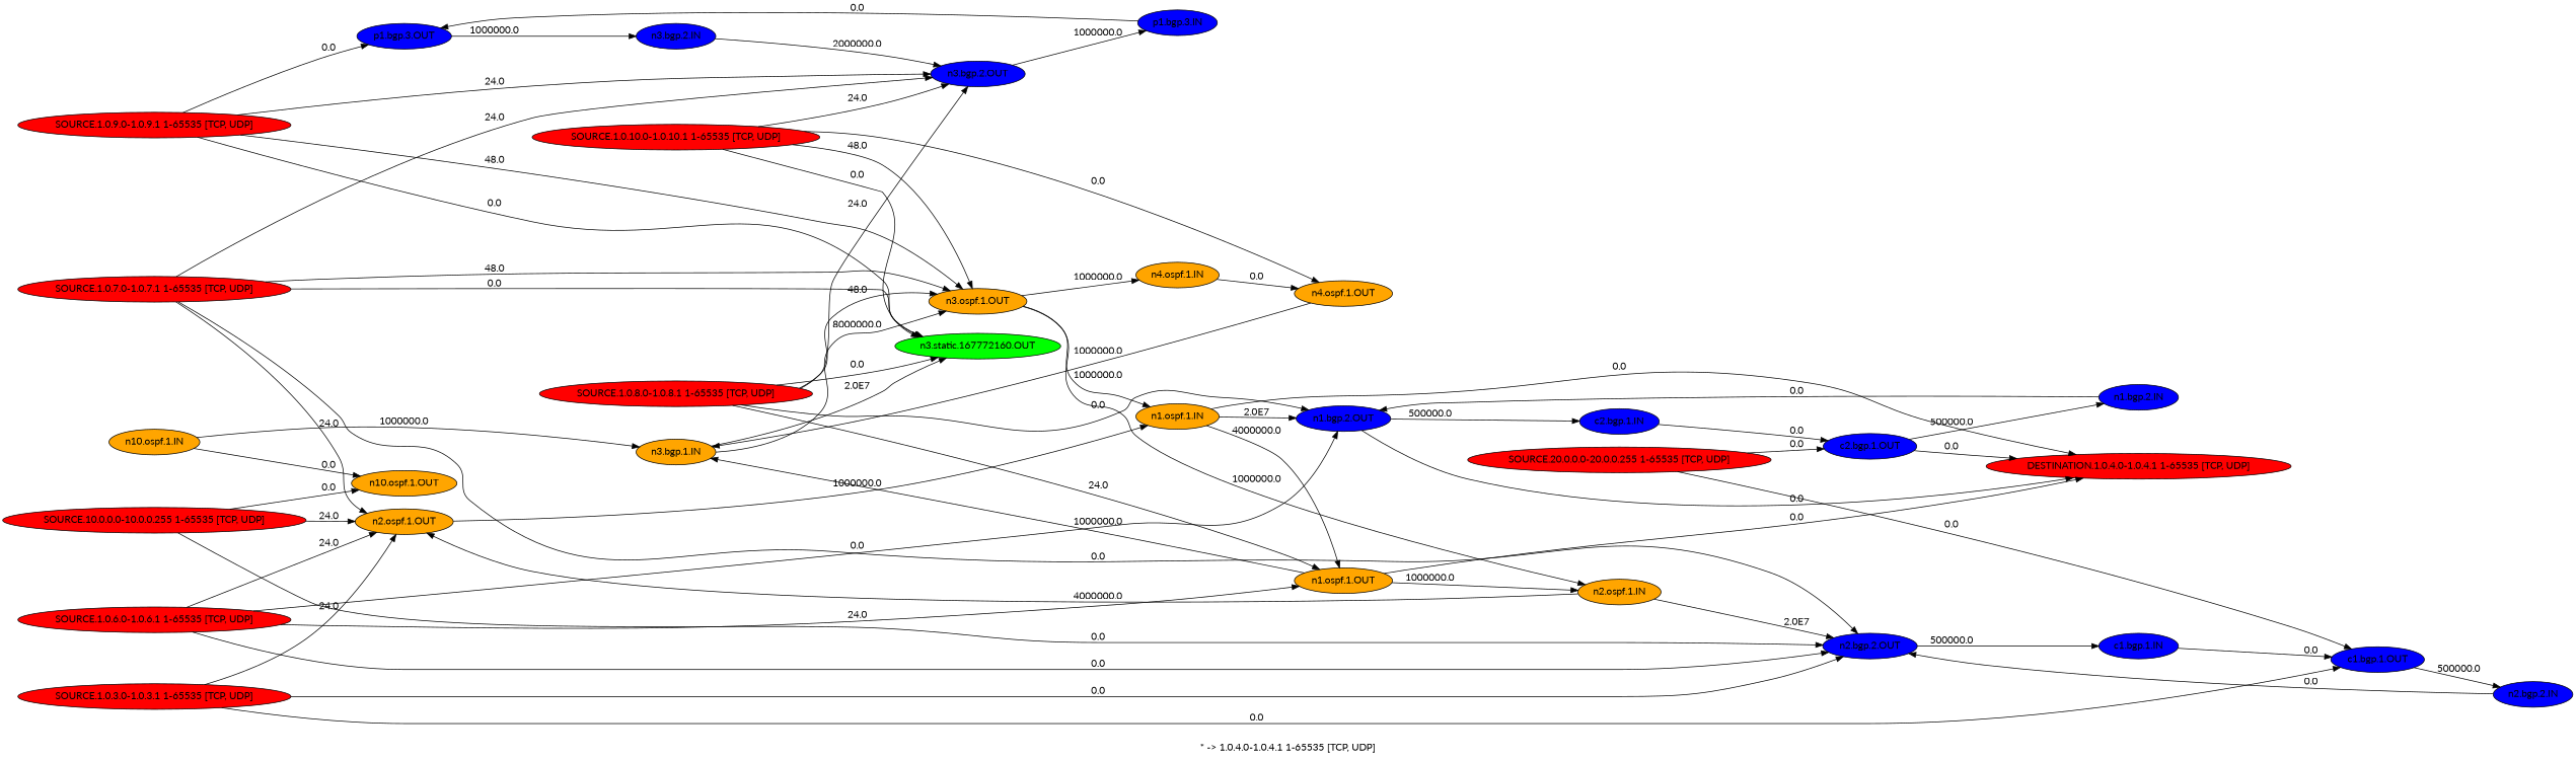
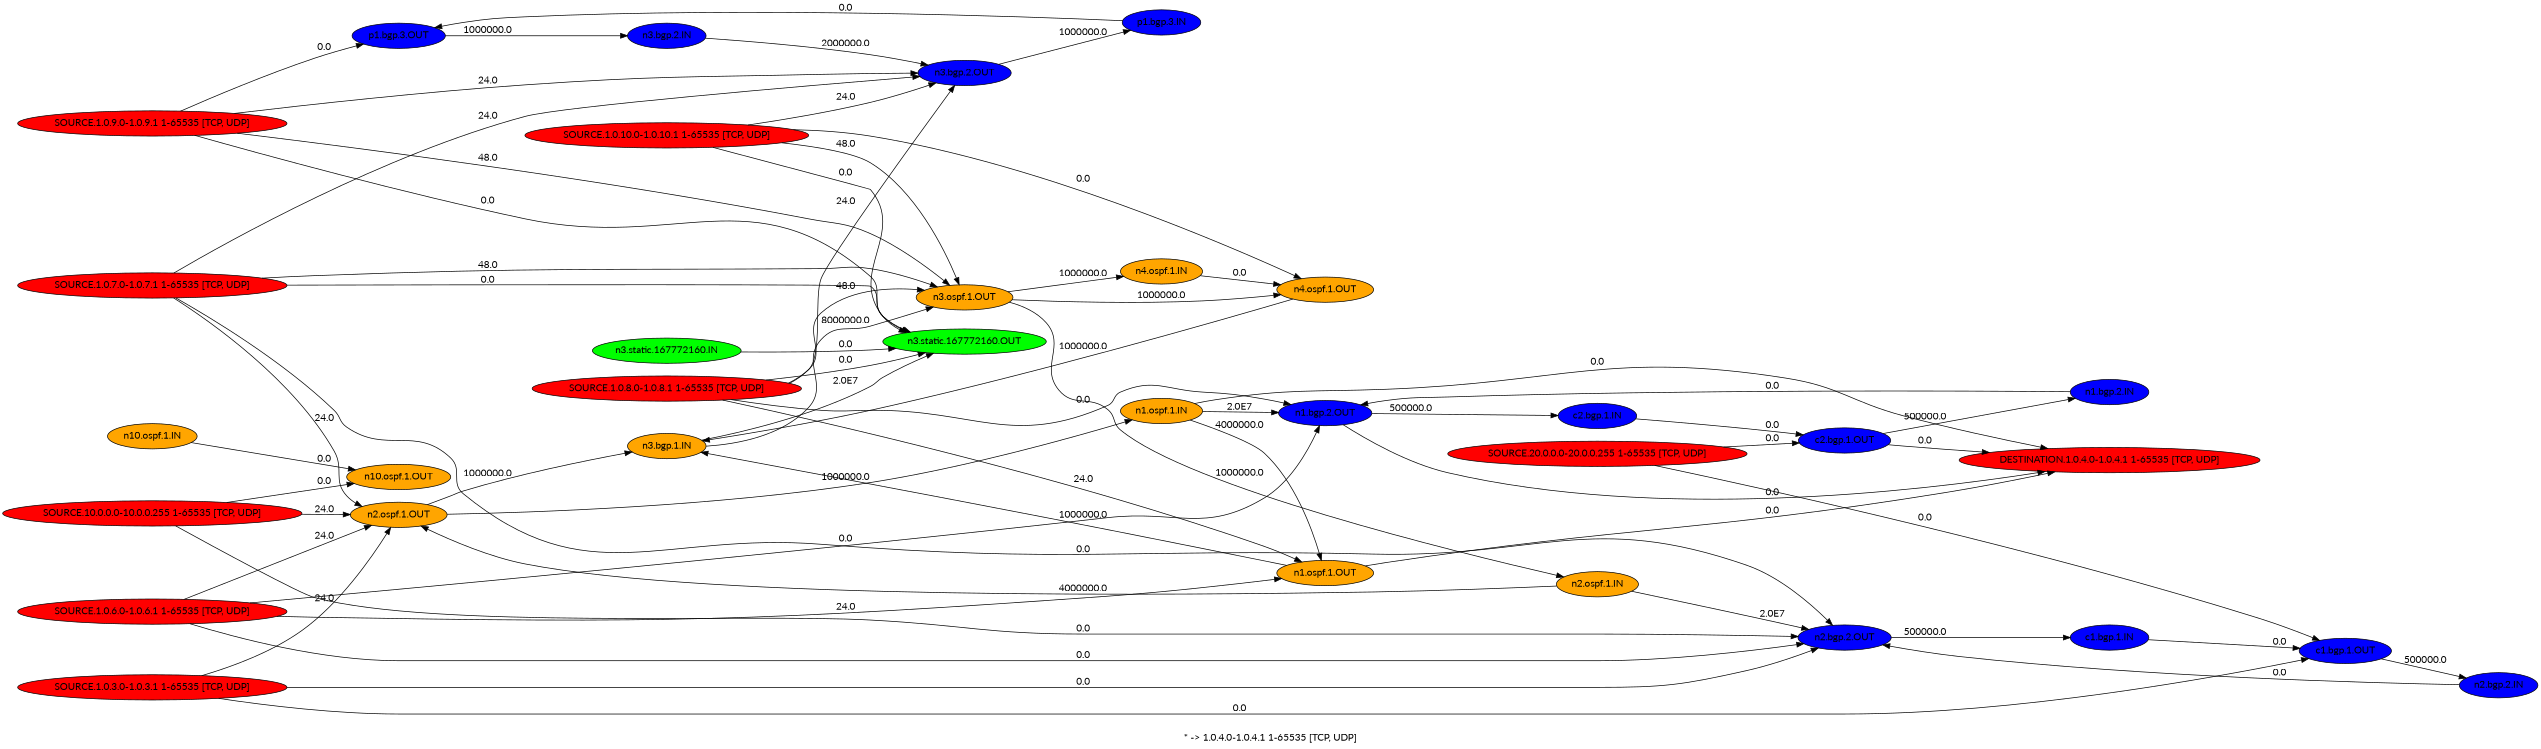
  digraph {
    fontname=Lato
    label="* -> 1.0.4.0-1.0.4.1 1-65535 [TCP, UDP]"
    rankdir=LR
    node [fillcolor=blue fontname=Lato shape=oval style=filled]
    edge [fontname=Lato]
    "p1.bgp.3.OUT"
    "n3.bgp.2.IN"
    "n3.bgp.2.OUT"
    "p1.bgp.3.IN"
    "n1.bgp.2.OUT"
    "c2.bgp.1.IN"
    "DESTINATION.1.0.4.0-1.0.4.1 1-65535 [TCP, UDP]" [fillcolor=red]
    "c2.bgp.1.OUT"
    "n1.bgp.2.IN"
    "n1.ospf.1.OUT" [fillcolor=orange]
    "n2.ospf.1.IN" [fillcolor=orange]
    n12 [fillcolor=orange label="n3.bgp.1.IN"]
    "n2.bgp.2.OUT"
    "n2.ospf.1.OUT" [fillcolor=orange]
    "n3.ospf.1.OUT" [fillcolor=orange]
    "n3.static.167772160.OUT" [fillcolor=green]
    "c1.bgp.1.IN"
    "n1.ospf.1.IN" [fillcolor=orange]
    "n4.ospf.1.IN" [fillcolor=orange]
    "c1.bgp.1.OUT"
    "n2.bgp.2.IN"
    "n4.ospf.1.OUT" [fillcolor=orange]
+   "n3.static.167772160.IN" [fillcolor=green]
    "n10.ospf.1.IN" [fillcolor=orange]
    "n10.ospf.1.OUT" [fillcolor=orange]
    "SOURCE.1.0.3.0-1.0.3.1 1-65535 [TCP, UDP]" [fillcolor=red]
    "SOURCE.1.0.6.0-1.0.6.1 1-65535 [TCP, UDP]" [fillcolor=red]
    "SOURCE.1.0.7.0-1.0.7.1 1-65535 [TCP, UDP]" [fillcolor=red]
    "SOURCE.1.0.8.0-1.0.8.1 1-65535 [TCP, UDP]" [fillcolor=red]
    "SOURCE.1.0.9.0-1.0.9.1 1-65535 [TCP, UDP]" [fillcolor=red]
    "SOURCE.1.0.10.0-1.0.10.1 1-65535 [TCP, UDP]" [fillcolor=red]
    "SOURCE.10.0.0.0-10.0.0.255 1-65535 [TCP, UDP]" [fillcolor=red]
    "SOURCE.20.0.0.0-20.0.0.255 1-65535 [TCP, UDP]" [fillcolor=red]
    "p1.bgp.3.OUT" -> "n3.bgp.2.IN" [label=1000000.0]
    "n3.bgp.2.IN" -> "n3.bgp.2.OUT" [label=2000000.0]
    "n3.bgp.2.OUT" -> "p1.bgp.3.IN" [label=1000000.0]
    "p1.bgp.3.IN" -> "p1.bgp.3.OUT" [label=0.0]
    "n1.bgp.2.OUT" -> "c2.bgp.1.IN" [label=500000.0]
    "n1.bgp.2.OUT" -> "DESTINATION.1.0.4.0-1.0.4.1 1-65535 [TCP, UDP]" [label=0.0]
    "c2.bgp.1.IN" -> "c2.bgp.1.OUT" [label=0.0]
    "c2.bgp.1.OUT" -> "DESTINATION.1.0.4.0-1.0.4.1 1-65535 [TCP, UDP]" [label=0.0]
    "c2.bgp.1.OUT" -> "n1.bgp.2.IN" [label=500000.0]
    "n1.bgp.2.IN" -> "n1.bgp.2.OUT" [label=0.0]
    "n1.ospf.1.OUT" -> "DESTINATION.1.0.4.0-1.0.4.1 1-65535 [TCP, UDP]" [label=0.0]
-   "n1.ospf.1.OUT" -> "n2.ospf.1.IN" [label=1000000.0]
    "n1.ospf.1.OUT" -> n12 [label=1000000.0]
    "n2.ospf.1.IN" -> "n2.bgp.2.OUT" [label="2.0E7"]
    "n2.ospf.1.IN" -> "n2.ospf.1.OUT" [label=4000000.0]
    n12 -> "n3.ospf.1.OUT" [label=8000000.0]
    n12 -> "n3.static.167772160.OUT" [label="2.0E7"]
    "n2.bgp.2.OUT" -> "c1.bgp.1.IN" [label=500000.0]
-   "n10.ospf.1.IN" -> n12 [label=1000000.0]
+   "n2.ospf.1.OUT" -> n12 [label=1000000.0]
    "n2.ospf.1.OUT" -> "n1.ospf.1.IN" [label=1000000.0]
    "n3.ospf.1.OUT" -> "n2.ospf.1.IN" [label=1000000.0]
-   "n3.ospf.1.OUT" -> "n1.ospf.1.IN" [label=1000000.0]
+   "n3.ospf.1.OUT" -> "n4.ospf.1.OUT" [label=1000000.0]
    "n3.ospf.1.OUT" -> "n4.ospf.1.IN" [label=1000000.0]
    "c1.bgp.1.IN" -> "c1.bgp.1.OUT" [label=0.0]
    "n1.ospf.1.IN" -> "n1.bgp.2.OUT" [label="2.0E7"]
    "n1.ospf.1.IN" -> "DESTINATION.1.0.4.0-1.0.4.1 1-65535 [TCP, UDP]" [label=0.0]
    "n1.ospf.1.IN" -> "n1.ospf.1.OUT" [label=4000000.0]
    "n4.ospf.1.IN" -> "n4.ospf.1.OUT" [label=0.0]
    "c1.bgp.1.OUT" -> "n2.bgp.2.IN" [label=500000.0]
    "n2.bgp.2.IN" -> "n2.bgp.2.OUT" [label=0.0]
    "n4.ospf.1.OUT" -> n12 [label=1000000.0]
+   "n3.static.167772160.IN" -> "n3.static.167772160.OUT" [label=0.0]
    "n10.ospf.1.IN" -> "n10.ospf.1.OUT" [label=0.0]
    "SOURCE.1.0.3.0-1.0.3.1 1-65535 [TCP, UDP]" -> "n2.bgp.2.OUT" [label=0.0]
    "SOURCE.1.0.3.0-1.0.3.1 1-65535 [TCP, UDP]" -> "n2.ospf.1.OUT" [label=24.0]
    "SOURCE.1.0.3.0-1.0.3.1 1-65535 [TCP, UDP]" -> "c1.bgp.1.OUT" [label=0.0]
    "SOURCE.1.0.6.0-1.0.6.1 1-65535 [TCP, UDP]" -> "n1.bgp.2.OUT" [label=0.0]
    "SOURCE.1.0.6.0-1.0.6.1 1-65535 [TCP, UDP]" -> "n1.ospf.1.OUT" [label=24.0]
    "SOURCE.1.0.6.0-1.0.6.1 1-65535 [TCP, UDP]" -> "n2.bgp.2.OUT" [label=0.0]
    "SOURCE.1.0.6.0-1.0.6.1 1-65535 [TCP, UDP]" -> "n2.ospf.1.OUT" [label=24.0]
    "SOURCE.1.0.7.0-1.0.7.1 1-65535 [TCP, UDP]" -> "n3.bgp.2.OUT" [label=24.0]
    "SOURCE.1.0.7.0-1.0.7.1 1-65535 [TCP, UDP]" -> "n2.bgp.2.OUT" [label=0.0]
    "SOURCE.1.0.7.0-1.0.7.1 1-65535 [TCP, UDP]" -> "n2.ospf.1.OUT" [label=24.0]
    "SOURCE.1.0.7.0-1.0.7.1 1-65535 [TCP, UDP]" -> "n3.ospf.1.OUT" [label=48.0]
    "SOURCE.1.0.7.0-1.0.7.1 1-65535 [TCP, UDP]" -> "n3.static.167772160.OUT" [label=0.0]
    "SOURCE.1.0.8.0-1.0.8.1 1-65535 [TCP, UDP]" -> "n3.bgp.2.OUT" [label=24.0]
    "SOURCE.1.0.8.0-1.0.8.1 1-65535 [TCP, UDP]" -> "n1.bgp.2.OUT" [label=0.0]
    "SOURCE.1.0.8.0-1.0.8.1 1-65535 [TCP, UDP]" -> "n1.ospf.1.OUT" [label=24.0]
    "SOURCE.1.0.8.0-1.0.8.1 1-65535 [TCP, UDP]" -> "n3.ospf.1.OUT" [label=48.0]
    "SOURCE.1.0.8.0-1.0.8.1 1-65535 [TCP, UDP]" -> "n3.static.167772160.OUT" [label=0.0]
    "SOURCE.1.0.9.0-1.0.9.1 1-65535 [TCP, UDP]" -> "p1.bgp.3.OUT" [label=0.0]
    "SOURCE.1.0.9.0-1.0.9.1 1-65535 [TCP, UDP]" -> "n3.bgp.2.OUT" [label=24.0]
    "SOURCE.1.0.9.0-1.0.9.1 1-65535 [TCP, UDP]" -> "n3.ospf.1.OUT" [label=48.0]
    "SOURCE.1.0.9.0-1.0.9.1 1-65535 [TCP, UDP]" -> "n3.static.167772160.OUT" [label=0.0]
    "SOURCE.1.0.10.0-1.0.10.1 1-65535 [TCP, UDP]" -> "n3.bgp.2.OUT" [label=24.0]
    "SOURCE.1.0.10.0-1.0.10.1 1-65535 [TCP, UDP]" -> "n3.ospf.1.OUT" [label=48.0]
    "SOURCE.1.0.10.0-1.0.10.1 1-65535 [TCP, UDP]" -> "n3.static.167772160.OUT" [label=0.0]
    "SOURCE.1.0.10.0-1.0.10.1 1-65535 [TCP, UDP]" -> "n4.ospf.1.OUT" [label=0.0]
    "SOURCE.10.0.0.0-10.0.0.255 1-65535 [TCP, UDP]" -> "n2.bgp.2.OUT" [label=0.0]
    "SOURCE.10.0.0.0-10.0.0.255 1-65535 [TCP, UDP]" -> "n2.ospf.1.OUT" [label=24.0]
    "SOURCE.10.0.0.0-10.0.0.255 1-65535 [TCP, UDP]" -> "n10.ospf.1.OUT" [label=0.0]
    "SOURCE.20.0.0.0-20.0.0.255 1-65535 [TCP, UDP]" -> "c2.bgp.1.OUT" [label=0.0]
    "SOURCE.20.0.0.0-20.0.0.255 1-65535 [TCP, UDP]" -> "c1.bgp.1.OUT" [label=0.0]
  }
